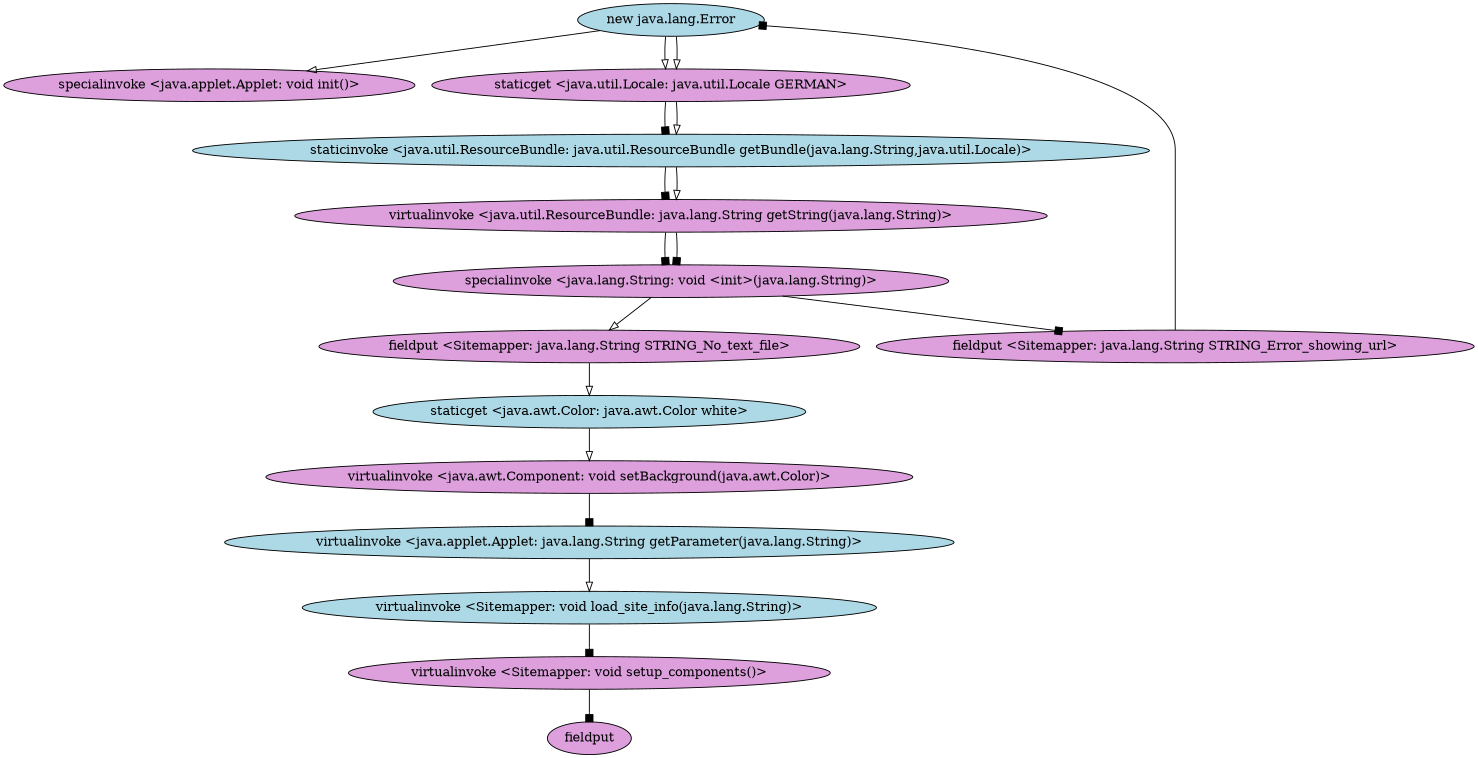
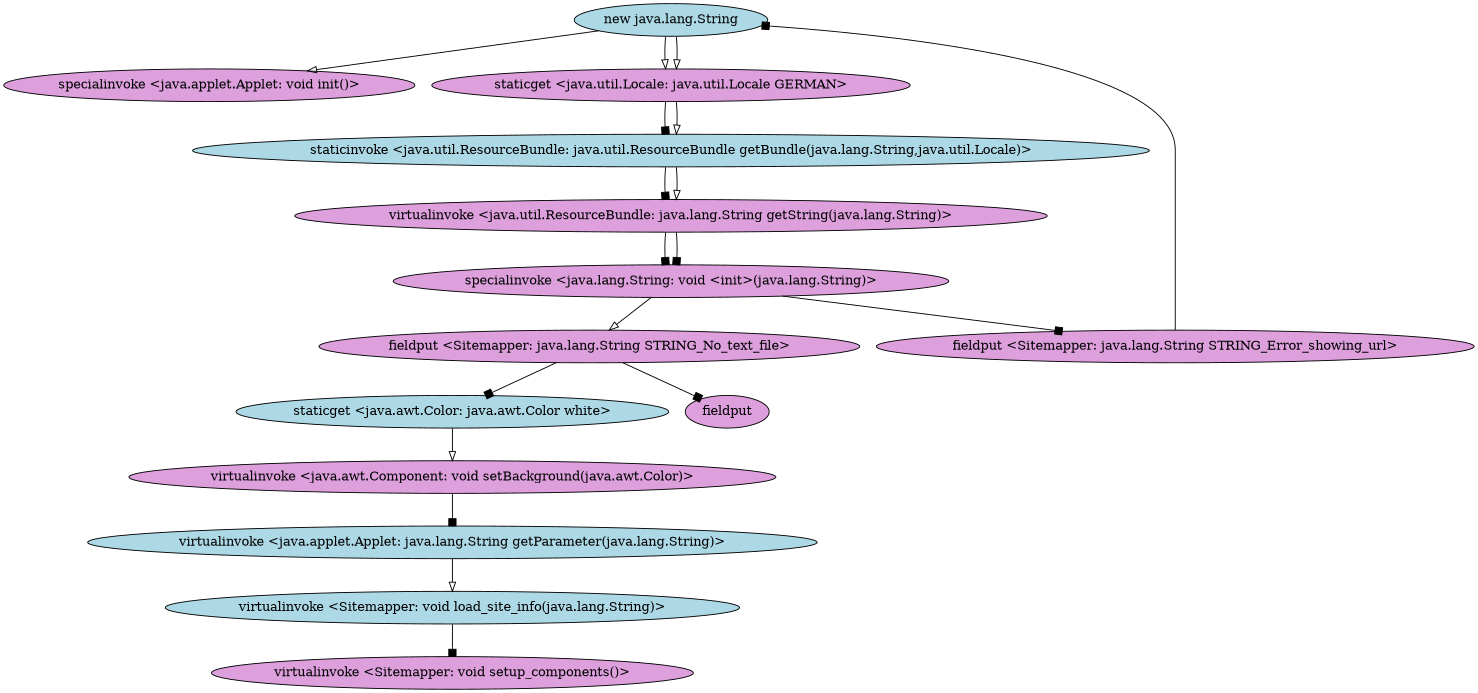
  digraph {
    node [fillcolor=plum style=filled]
    edge [arrowhead=box]
-   "new java.lang.String" [fillcolor=lightblue label="new java.lang.Error"]
+   "new java.lang.String" [fillcolor=lightblue]
    "specialinvoke <java.applet.Applet: void init()>"
    "staticget <java.util.Locale: java.util.Locale GERMAN>"
    "staticinvoke <java.util.ResourceBundle: java.util.ResourceBundle getBundle(java.lang.String,java.util.Locale)>" [fillcolor=lightblue]
    "virtualinvoke <java.util.ResourceBundle: java.lang.String getString(java.lang.String)>"
    "specialinvoke <java.lang.String: void <init>(java.lang.String)>"
    "fieldput <Sitemapper: java.lang.String STRING_Error_showing_url>"
    "fieldput <Sitemapper: java.lang.String STRING_No_text_file>"
    "staticget <java.awt.Color: java.awt.Color white>" [fillcolor=lightblue]
    "virtualinvoke <java.awt.Component: void setBackground(java.awt.Color)>"
    "virtualinvoke <java.applet.Applet: java.lang.String getParameter(java.lang.String)>" [fillcolor=lightblue]
    "virtualinvoke <Sitemapper: void load_site_info(java.lang.String)>" [fillcolor=lightblue]
    "virtualinvoke <Sitemapper: void setup_components()>"
    n14 [label=fieldput]
    "new java.lang.String" -> "specialinvoke <java.applet.Applet: void init()>" [arrowhead=onormal]
    "new java.lang.String" -> "staticget <java.util.Locale: java.util.Locale GERMAN>" [arrowhead=onormal]
    "new java.lang.String" -> "staticget <java.util.Locale: java.util.Locale GERMAN>" [arrowhead=onormal]
    "staticget <java.util.Locale: java.util.Locale GERMAN>" -> "staticinvoke <java.util.ResourceBundle: java.util.ResourceBundle getBundle(java.lang.String,java.util.Locale)>"
    "staticget <java.util.Locale: java.util.Locale GERMAN>" -> "staticinvoke <java.util.ResourceBundle: java.util.ResourceBundle getBundle(java.lang.String,java.util.Locale)>" [arrowhead=onormal]
    "staticinvoke <java.util.ResourceBundle: java.util.ResourceBundle getBundle(java.lang.String,java.util.Locale)>" -> "virtualinvoke <java.util.ResourceBundle: java.lang.String getString(java.lang.String)>"
    "staticinvoke <java.util.ResourceBundle: java.util.ResourceBundle getBundle(java.lang.String,java.util.Locale)>" -> "virtualinvoke <java.util.ResourceBundle: java.lang.String getString(java.lang.String)>" [arrowhead=onormal]
    "virtualinvoke <java.util.ResourceBundle: java.lang.String getString(java.lang.String)>" -> "specialinvoke <java.lang.String: void <init>(java.lang.String)>"
    "virtualinvoke <java.util.ResourceBundle: java.lang.String getString(java.lang.String)>" -> "specialinvoke <java.lang.String: void <init>(java.lang.String)>"
    "specialinvoke <java.lang.String: void <init>(java.lang.String)>" -> "fieldput <Sitemapper: java.lang.String STRING_Error_showing_url>"
    "specialinvoke <java.lang.String: void <init>(java.lang.String)>" -> "fieldput <Sitemapper: java.lang.String STRING_No_text_file>" [arrowhead=onormal]
    "fieldput <Sitemapper: java.lang.String STRING_Error_showing_url>" -> "new java.lang.String"
-   "fieldput <Sitemapper: java.lang.String STRING_No_text_file>" -> "staticget <java.awt.Color: java.awt.Color white>" [arrowhead=onormal]
+   "fieldput <Sitemapper: java.lang.String STRING_No_text_file>" -> "staticget <java.awt.Color: java.awt.Color white>"
    "staticget <java.awt.Color: java.awt.Color white>" -> "virtualinvoke <java.awt.Component: void setBackground(java.awt.Color)>" [arrowhead=onormal]
    "virtualinvoke <java.awt.Component: void setBackground(java.awt.Color)>" -> "virtualinvoke <java.applet.Applet: java.lang.String getParameter(java.lang.String)>"
    "virtualinvoke <java.applet.Applet: java.lang.String getParameter(java.lang.String)>" -> "virtualinvoke <Sitemapper: void load_site_info(java.lang.String)>" [arrowhead=onormal]
    "virtualinvoke <Sitemapper: void load_site_info(java.lang.String)>" -> "virtualinvoke <Sitemapper: void setup_components()>"
-   "virtualinvoke <Sitemapper: void setup_components()>" -> n14
+   "fieldput <Sitemapper: java.lang.String STRING_No_text_file>" -> n14
  }
